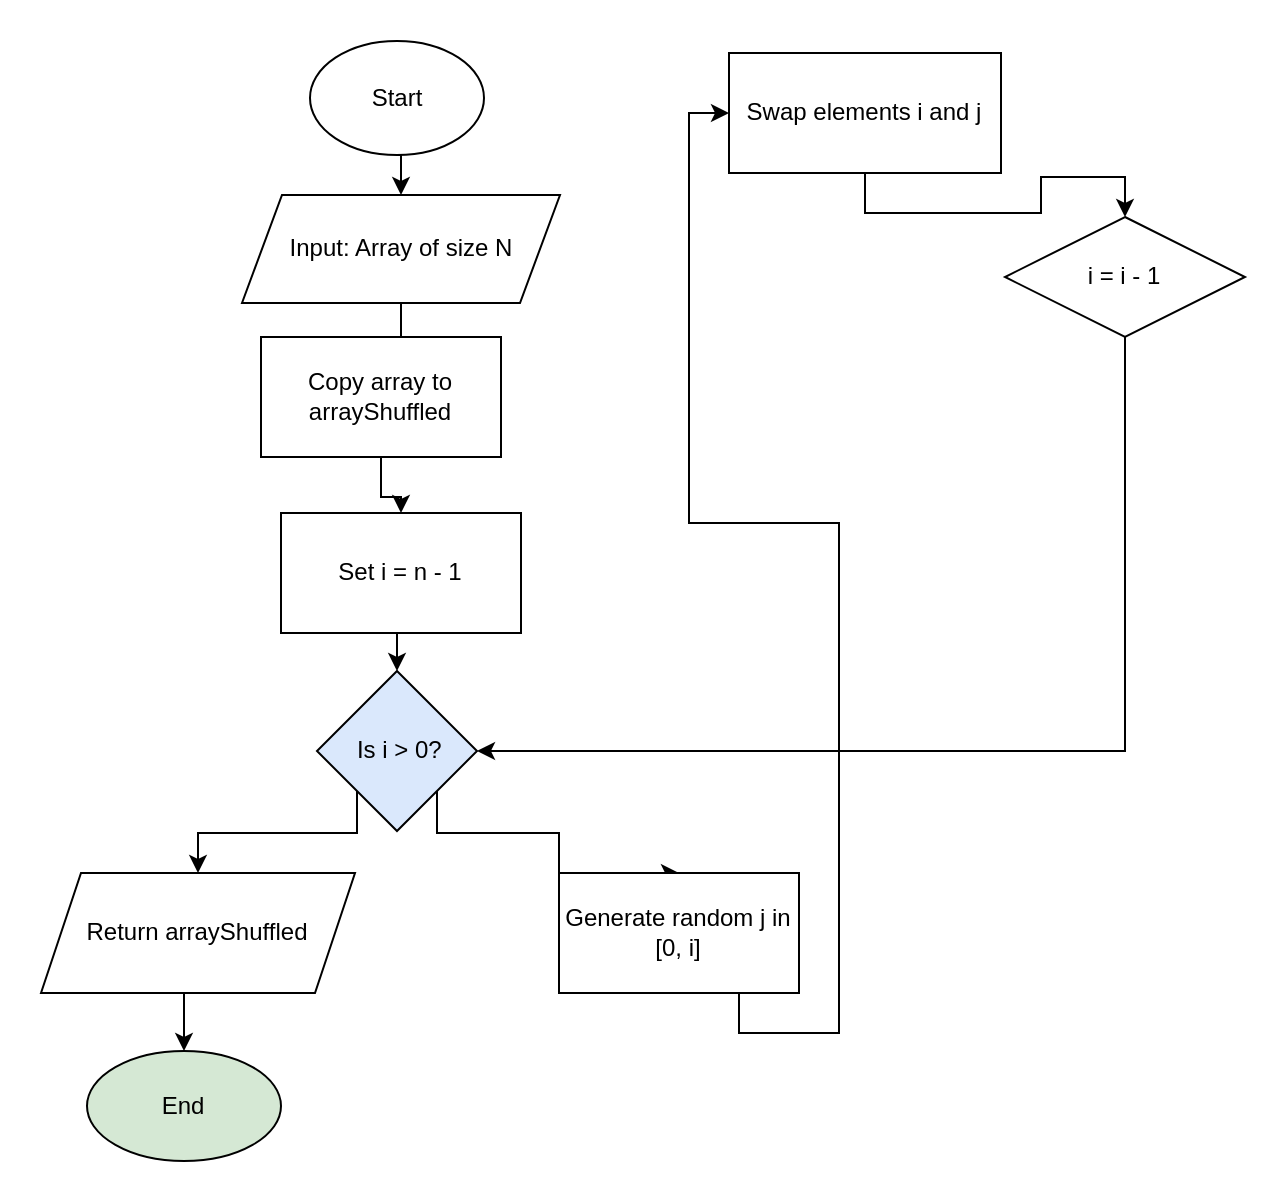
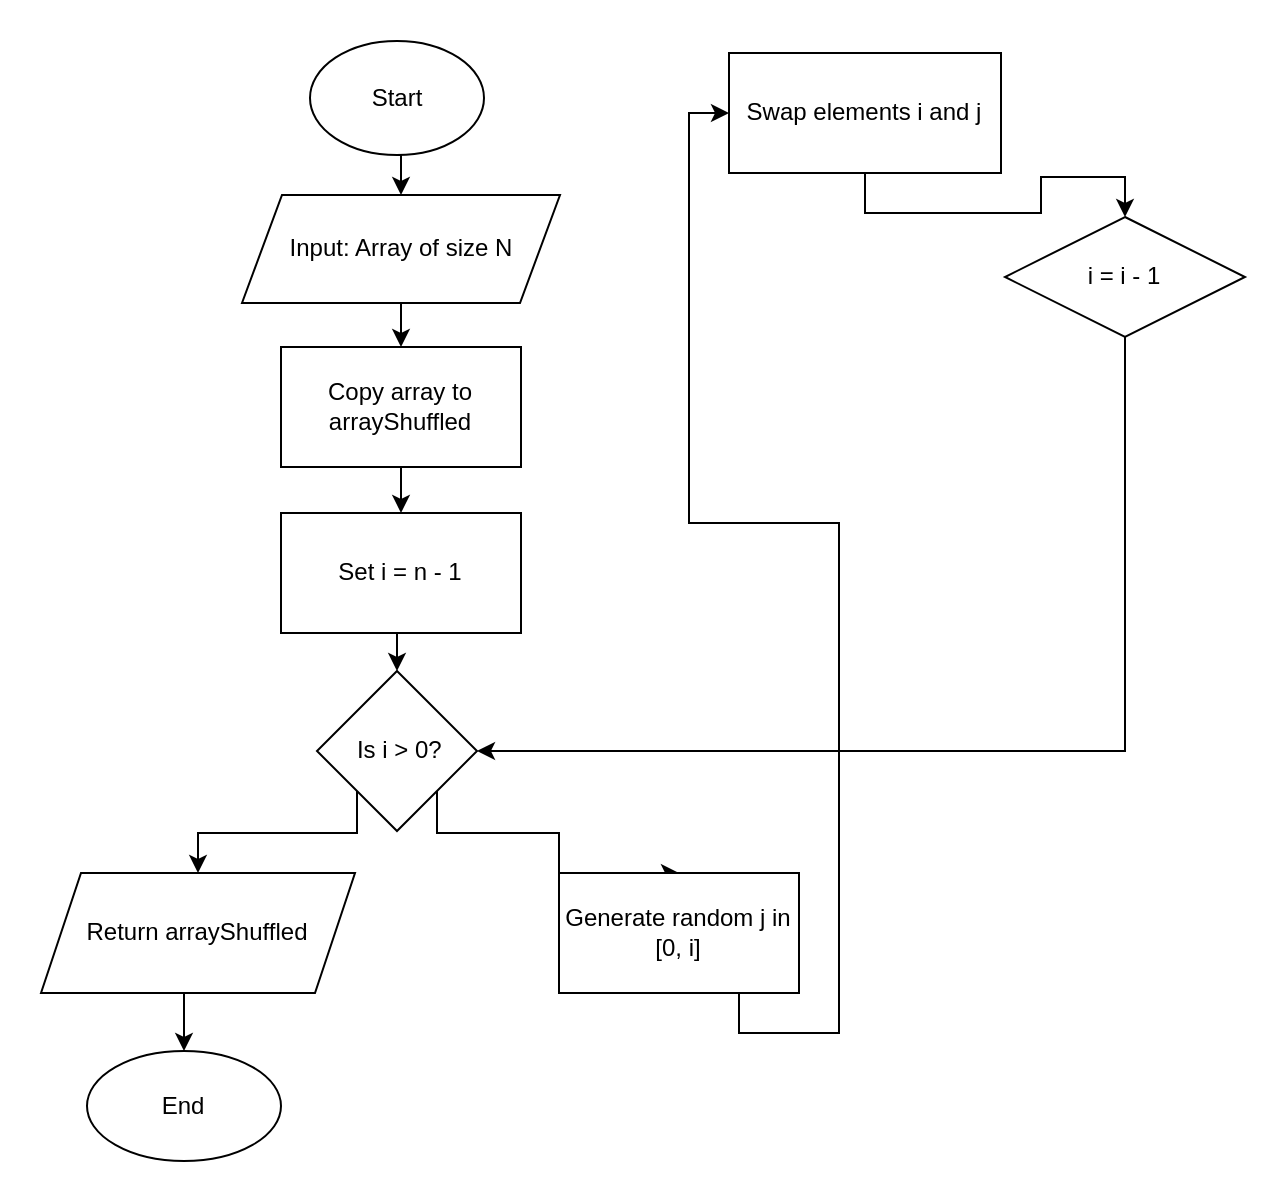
  <mxCell id="0" />
  <mxCell id="1" parent="0" />
  <mxCell id="2" style="edgeStyle=orthogonalEdgeStyle;rounded=0;orthogonalLoop=1;jettySize=auto;html=1;exitX=0.5;exitY=1;exitDx=0;exitDy=0;entryX=0.5;entryY=0;entryDx=0;entryDy=0;" edge="1" parent="1" source="3" target="5"><mxGeometry relative="1" as="geometry" /></mxCell>
  <mxCell id="3" value="&lt;div&gt;Start&lt;/div&gt;" style="ellipse;whiteSpace=wrap;html=1;" vertex="1" parent="1"><mxGeometry x="154.5" y="20" width="87" height="57" as="geometry" /></mxCell>
  <mxCell id="4" style="edgeStyle=orthogonalEdgeStyle;rounded=0;orthogonalLoop=1;jettySize=auto;html=1;exitX=0.5;exitY=1;exitDx=0;exitDy=0;" edge="1" parent="1" source="5" target="7"><mxGeometry relative="1" as="geometry" /></mxCell>
  <mxCell id="5" value="Input: Array of size N" style="shape=parallelogram;perimeter=parallelogramPerimeter;whiteSpace=wrap;html=1;fixedSize=1;" vertex="1" parent="1"><mxGeometry x="120.5" y="97" width="159" height="54" as="geometry" /></mxCell>
  <mxCell id="6" style="edgeStyle=orthogonalEdgeStyle;rounded=0;orthogonalLoop=1;jettySize=auto;html=1;exitX=0.5;exitY=1;exitDx=0;exitDy=0;" edge="1" parent="1" source="7" target="9"><mxGeometry relative="1" as="geometry" /></mxCell>
- <mxCell id="7" value="Copy array to arrayShuffled" style="rounded=0;whiteSpace=wrap;html=1;" vertex="1" parent="1"><mxGeometry x="130" y="168" width="120" height="60" as="geometry" /></mxCell>
+ <mxCell id="7" value="Copy array to arrayShuffled" style="rounded=0;whiteSpace=wrap;html=1;" vertex="1" parent="1"><mxGeometry x="140" y="173" width="120" height="60" as="geometry" /></mxCell>
  <mxCell id="8" style="edgeStyle=orthogonalEdgeStyle;rounded=0;orthogonalLoop=1;jettySize=auto;html=1;exitX=0.5;exitY=1;exitDx=0;exitDy=0;entryX=0.5;entryY=0;entryDx=0;entryDy=0;" edge="1" parent="1" source="9" target="12"><mxGeometry relative="1" as="geometry" /></mxCell>
  <mxCell id="9" value="Set i = n - 1" style="rounded=0;whiteSpace=wrap;html=1;" vertex="1" parent="1"><mxGeometry x="140" y="256" width="120" height="60" as="geometry" /></mxCell>
  <mxCell id="10" style="edgeStyle=orthogonalEdgeStyle;rounded=0;orthogonalLoop=1;jettySize=auto;html=1;exitX=0;exitY=1;exitDx=0;exitDy=0;entryX=0.5;entryY=0;entryDx=0;entryDy=0;" edge="1" parent="1" source="12" target="14"><mxGeometry relative="1" as="geometry"><Array as="points"><mxPoint x="178" y="416" /><mxPoint x="99" y="416" /></Array></mxGeometry></mxCell>
  <mxCell id="11" style="edgeStyle=orthogonalEdgeStyle;rounded=0;orthogonalLoop=1;jettySize=auto;html=1;exitX=1;exitY=1;exitDx=0;exitDy=0;entryX=0.5;entryY=0;entryDx=0;entryDy=0;" edge="1" parent="1" source="12" target="16"><mxGeometry relative="1" as="geometry"><Array as="points"><mxPoint x="218" y="416" /><mxPoint x="279" y="416" /></Array></mxGeometry></mxCell>
- <mxCell id="12" value="&amp;nbsp;Is i &amp;gt; 0?" style="rhombus;whiteSpace=wrap;html=1;fillColor=#dae8fc;" vertex="1" parent="1"><mxGeometry x="158" y="335" width="80" height="80" as="geometry" /></mxCell>
+ <mxCell id="12" value="&amp;nbsp;Is i &amp;gt; 0?" style="rhombus;whiteSpace=wrap;html=1;" vertex="1" parent="1"><mxGeometry x="158" y="335" width="80" height="80" as="geometry" /></mxCell>
  <mxCell id="13" style="edgeStyle=orthogonalEdgeStyle;rounded=0;orthogonalLoop=1;jettySize=auto;html=1;exitX=0.5;exitY=1;exitDx=0;exitDy=0;entryX=0.5;entryY=0;entryDx=0;entryDy=0;" edge="1" parent="1" source="14" target="21"><mxGeometry relative="1" as="geometry" /></mxCell>
  <mxCell id="14" value="Return arrayShuffled" style="shape=parallelogram;perimeter=parallelogramPerimeter;whiteSpace=wrap;html=1;fixedSize=1;" vertex="1" parent="1"><mxGeometry x="20" y="436" width="157" height="60" as="geometry" /></mxCell>
  <mxCell id="15" style="edgeStyle=orthogonalEdgeStyle;rounded=0;orthogonalLoop=1;jettySize=auto;html=1;exitX=0.75;exitY=1;exitDx=0;exitDy=0;entryX=0;entryY=0.5;entryDx=0;entryDy=0;" edge="1" parent="1" source="16" target="18"><mxGeometry relative="1" as="geometry" /></mxCell>
  <mxCell id="16" value="Generate random j in [0, i]" style="rounded=0;whiteSpace=wrap;html=1;" vertex="1" parent="1"><mxGeometry x="279" y="436" width="120" height="60" as="geometry" /></mxCell>
  <mxCell id="17" style="edgeStyle=orthogonalEdgeStyle;rounded=0;orthogonalLoop=1;jettySize=auto;html=1;exitX=0.5;exitY=1;exitDx=0;exitDy=0;entryX=0.5;entryY=0;entryDx=0;entryDy=0;" edge="1" parent="1" source="18" target="20"><mxGeometry relative="1" as="geometry" /></mxCell>
  <mxCell id="18" value="Swap elements i and j" style="rounded=0;whiteSpace=wrap;html=1;" vertex="1" parent="1"><mxGeometry x="364" y="26" width="136" height="60" as="geometry" /></mxCell>
  <mxCell id="19" style="edgeStyle=orthogonalEdgeStyle;rounded=0;orthogonalLoop=1;jettySize=auto;html=1;exitX=0.5;exitY=1;exitDx=0;exitDy=0;entryX=1;entryY=0.5;entryDx=0;entryDy=0;" edge="1" parent="1" source="20" target="12"><mxGeometry relative="1" as="geometry" /></mxCell>
  <mxCell id="20" value="i = i - 1" style="rhombus;whiteSpace=wrap;html=1;" vertex="1" parent="1"><mxGeometry x="502" y="108" width="120" height="60" as="geometry" /></mxCell>
- <mxCell id="21" value="End" style="ellipse;whiteSpace=wrap;html=1;fillColor=#d5e8d4;" vertex="1" parent="1"><mxGeometry x="43" y="525" width="97" height="55" as="geometry" /></mxCell>
+ <mxCell id="21" value="End" style="ellipse;whiteSpace=wrap;html=1;" vertex="1" parent="1"><mxGeometry x="43" y="525" width="97" height="55" as="geometry" /></mxCell>
